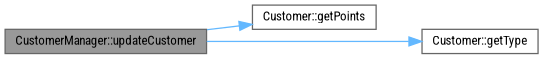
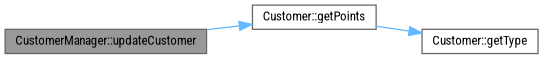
  digraph {
    fontname="Roboto Condensed"
    rankdir=LR
    node [color=grey40 fillcolor=white fontname="Roboto Condensed" fontsize=10 shape=box style=filled]
    edge [color=steelblue1 fontname="Roboto Condensed" fontsize=10 labelfontname=Helvetica labelfontsize=10 style=solid]
    n1 [color=gray40 fillcolor=grey60 fontcolor=black height=0.2 label="CustomerManager::updateCustomer" width=0.4]
    n2 [height=0.2 label="Customer::getPoints" width=0.4]
    n3 [height=0.2 label="Customer::getType" width=0.4]
    n1 -> n2
-   n1 -> n3
+   n2 -> n3
  }
